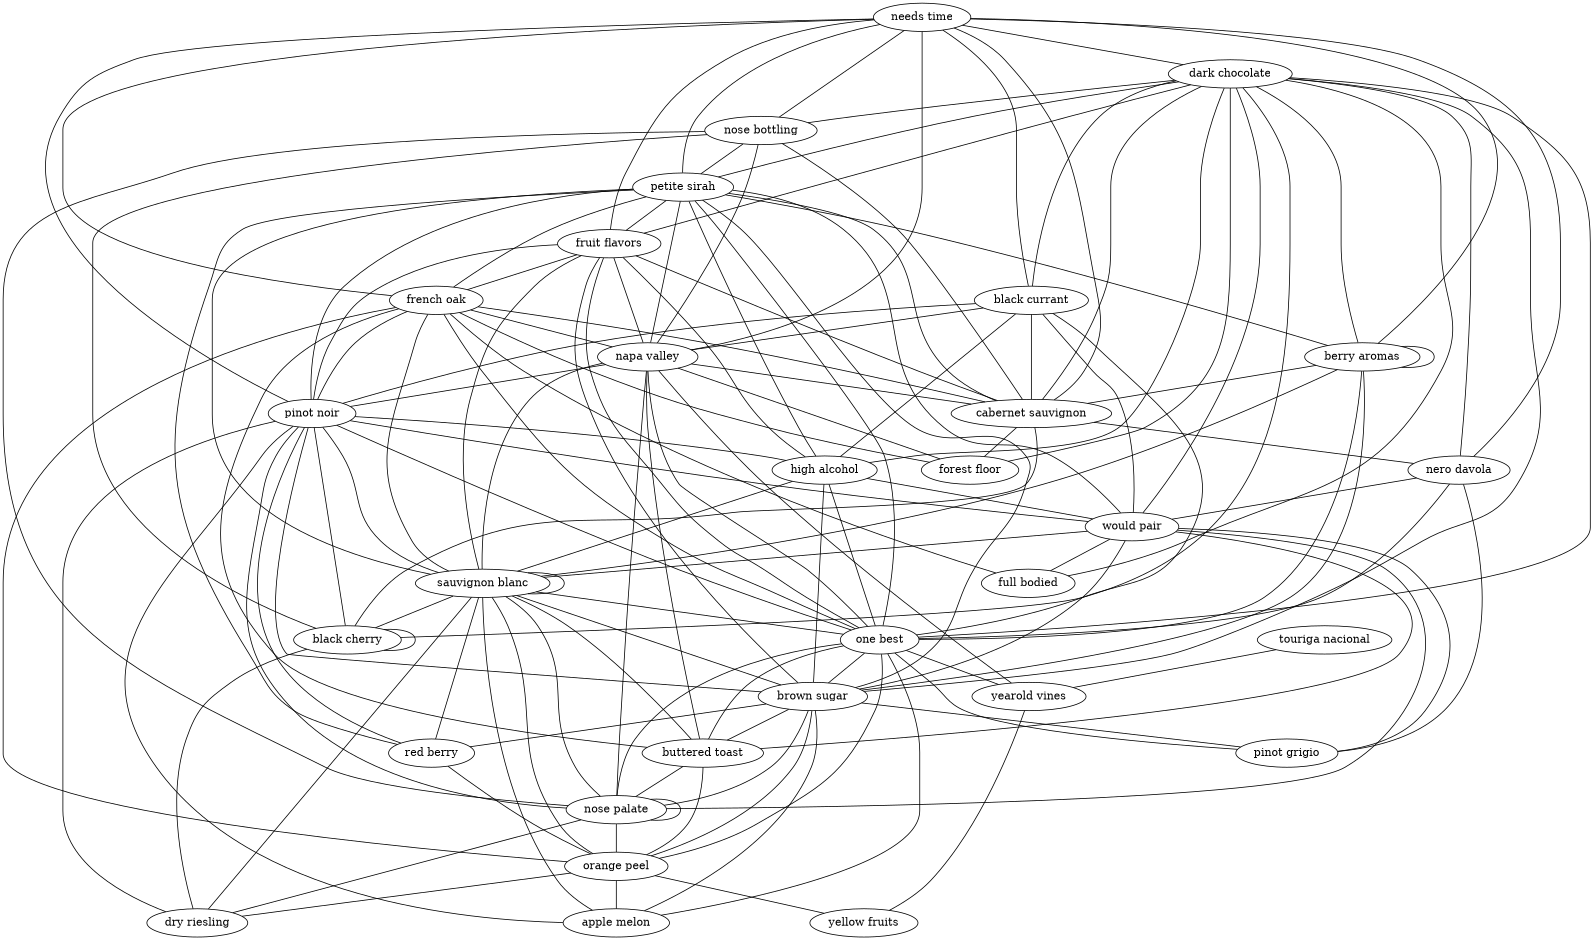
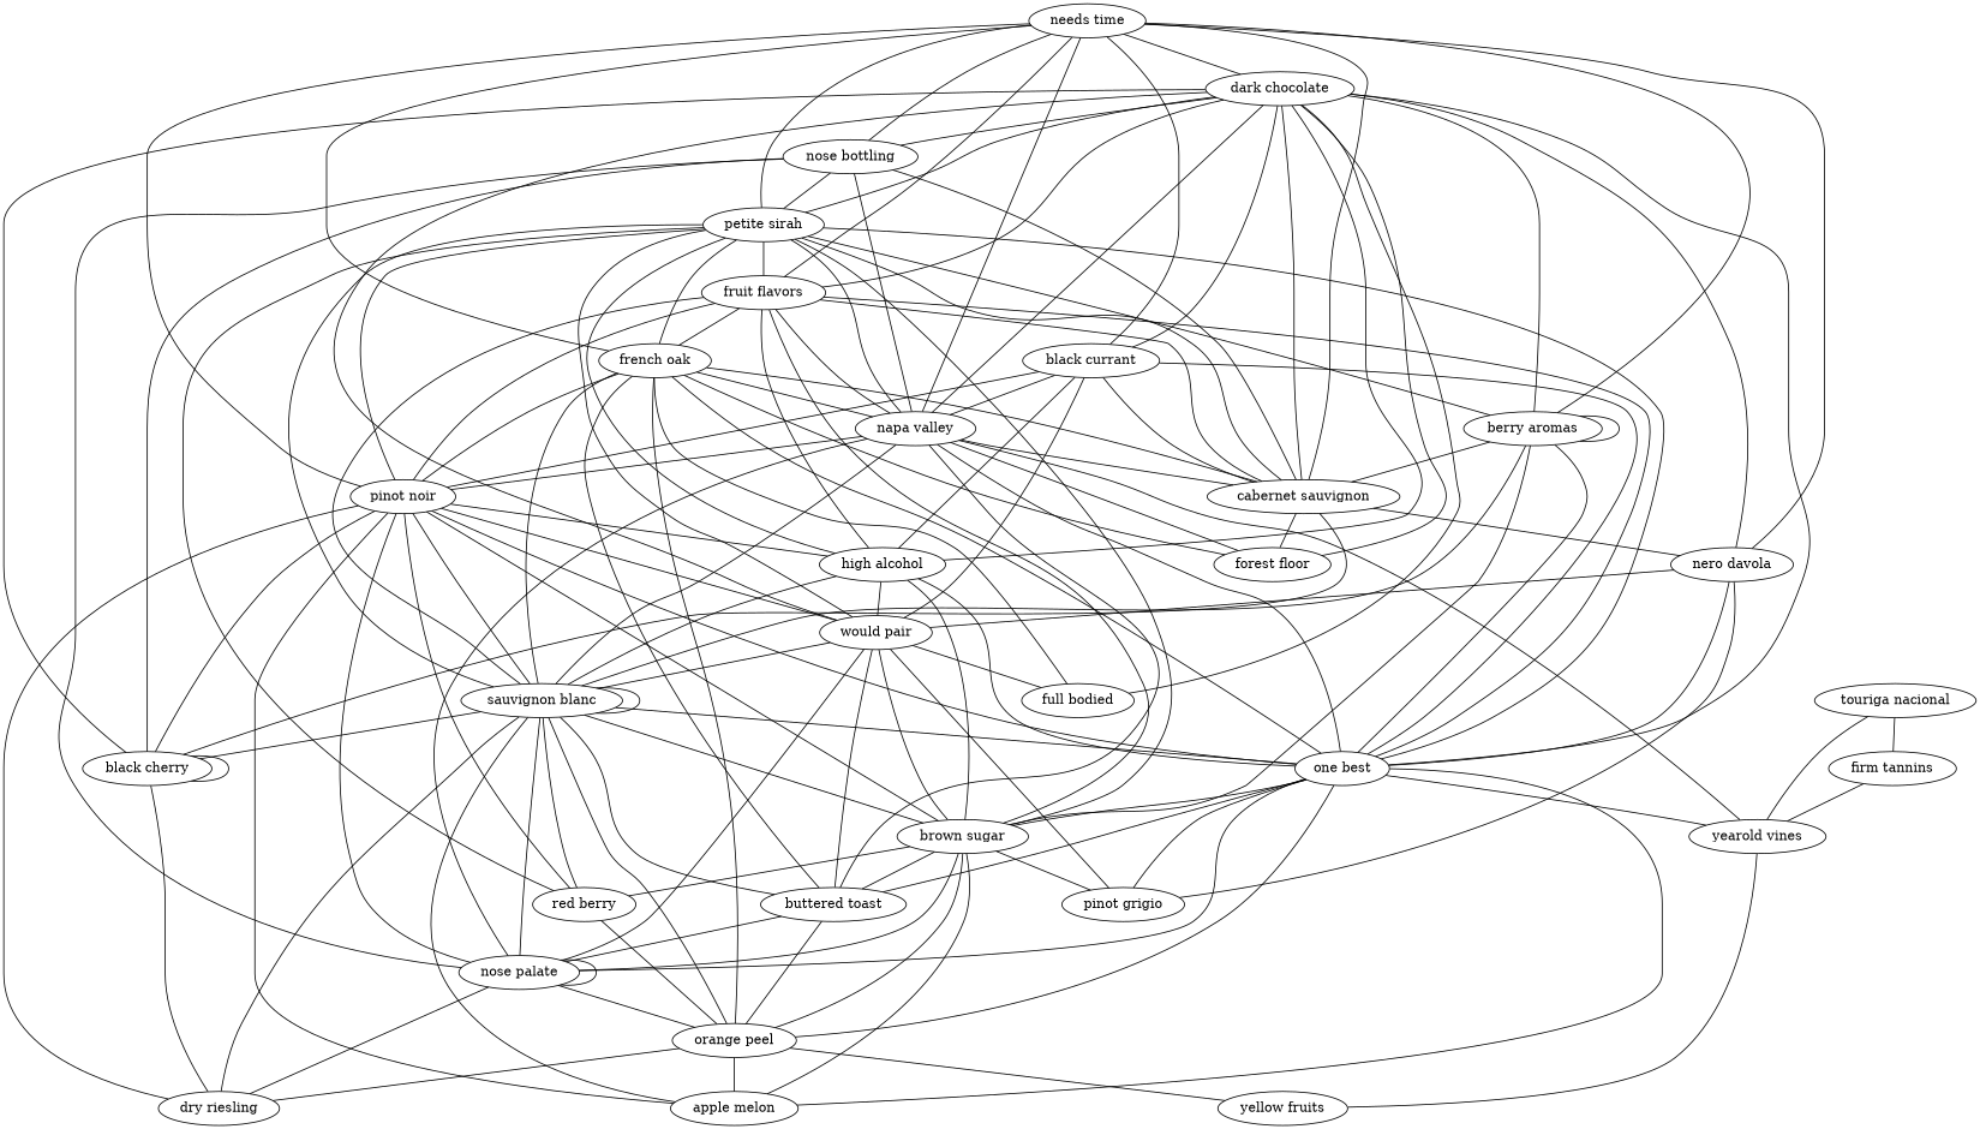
  graph {
    "needs time"
    "dark chocolate"
    "black currant"
    "nose bottling"
    "petite sirah"
    "fruit flavors"
    "french oak"
    "berry aromas"
    "napa valley"
    "pinot noir"
    "cabernet sauvignon"
    "nero davola"
    "high alcohol"
    "would pair"
    "one best"
    "forest floor"
    "full bodied"
    "black cherry"
    "nose palate"
    "sauvignon blanc"
    "brown sugar"
    "red berry"
    "buttered toast"
    "orange peel"
    "yearold vines"
    "dry riesling"
    "apple melon"
    "pinot grigio"
    "yellow fruits"
    "touriga nacional"
+   "firm tannins"
    "needs time" -- "dark chocolate"
    "needs time" -- "black currant"
    "needs time" -- "nose bottling"
    "needs time" -- "petite sirah"
    "needs time" -- "fruit flavors"
    "needs time" -- "french oak"
    "needs time" -- "berry aromas"
    "needs time" -- "napa valley"
    "needs time" -- "pinot noir"
    "needs time" -- "cabernet sauvignon"
    "needs time" -- "nero davola"
    "dark chocolate" -- "black currant"
    "dark chocolate" -- "nose bottling"
    "dark chocolate" -- "petite sirah"
    "dark chocolate" -- "fruit flavors"
    "dark chocolate" -- "berry aromas"
-   "dark chocolate" -- "brown sugar"
+   "dark chocolate" -- "napa valley"
    "dark chocolate" -- "cabernet sauvignon"
    "dark chocolate" -- "nero davola"
    "dark chocolate" -- "high alcohol"
    "dark chocolate" -- "would pair"
    "dark chocolate" -- "one best"
    "dark chocolate" -- "forest floor"
    "dark chocolate" -- "full bodied"
    "dark chocolate" -- "black cherry"
    "black currant" -- "napa valley"
    "black currant" -- "pinot noir"
    "black currant" -- "cabernet sauvignon"
    "black currant" -- "high alcohol"
    "black currant" -- "would pair"
    "black currant" -- "one best"
    "nose bottling" -- "petite sirah"
    "nose bottling" -- "napa valley"
    "nose bottling" -- "cabernet sauvignon"
    "nose bottling" -- "black cherry"
    "nose bottling" -- "nose palate"
    "petite sirah" -- "fruit flavors"
    "petite sirah" -- "french oak"
    "petite sirah" -- "berry aromas"
    "petite sirah" -- "napa valley"
    "petite sirah" -- "pinot noir"
    "petite sirah" -- "cabernet sauvignon"
    "petite sirah" -- "high alcohol"
    "petite sirah" -- "would pair"
    "petite sirah" -- "one best"
    "petite sirah" -- "sauvignon blanc"
    "petite sirah" -- "brown sugar"
    "petite sirah" -- "red berry"
    "fruit flavors" -- "french oak"
    "fruit flavors" -- "napa valley"
    "fruit flavors" -- "pinot noir"
    "fruit flavors" -- "cabernet sauvignon"
    "fruit flavors" -- "high alcohol"
    "fruit flavors" -- "one best"
    "fruit flavors" -- "sauvignon blanc"
    "fruit flavors" -- "brown sugar"
    "french oak" -- "napa valley"
    "french oak" -- "pinot noir"
    "french oak" -- "cabernet sauvignon"
    "french oak" -- "one best"
    "french oak" -- "forest floor"
    "french oak" -- "full bodied"
    "french oak" -- "sauvignon blanc"
    "french oak" -- "buttered toast"
    "french oak" -- "orange peel"
    "berry aromas" -- "berry aromas"
    "berry aromas" -- "cabernet sauvignon"
    "berry aromas" -- "one best"
    "berry aromas" -- "sauvignon blanc"
    "berry aromas" -- "brown sugar"
    "napa valley" -- "pinot noir"
    "napa valley" -- "cabernet sauvignon"
    "napa valley" -- "one best"
    "napa valley" -- "forest floor"
    "napa valley" -- "nose palate"
    "napa valley" -- "sauvignon blanc"
    "napa valley" -- "buttered toast"
    "napa valley" -- "yearold vines"
    "pinot noir" -- "high alcohol"
    "pinot noir" -- "would pair"
    "pinot noir" -- "one best"
    "pinot noir" -- "black cherry"
    "pinot noir" -- "nose palate"
    "pinot noir" -- "sauvignon blanc"
    "pinot noir" -- "brown sugar"
    "pinot noir" -- "red berry"
    "pinot noir" -- "dry riesling"
    "pinot noir" -- "apple melon"
    "cabernet sauvignon" -- "nero davola"
    "cabernet sauvignon" -- "forest floor"
    "cabernet sauvignon" -- "black cherry"
    "nero davola" -- "would pair"
    "nero davola" -- "one best"
    "nero davola" -- "pinot grigio"
    "high alcohol" -- "would pair"
    "high alcohol" -- "one best"
    "high alcohol" -- "sauvignon blanc"
    "high alcohol" -- "brown sugar"
    "would pair" -- "full bodied"
    "would pair" -- "nose palate"
    "would pair" -- "sauvignon blanc"
    "would pair" -- "brown sugar"
    "would pair" -- "buttered toast"
    "would pair" -- "pinot grigio"
    "one best" -- "nose palate"
    "one best" -- "brown sugar"
    "one best" -- "buttered toast"
    "one best" -- "orange peel"
    "one best" -- "yearold vines"
    "one best" -- "apple melon"
    "one best" -- "pinot grigio"
    "black cherry" -- "black cherry"
    "black cherry" -- "dry riesling"
    "nose palate" -- "nose palate"
    "nose palate" -- "orange peel"
    "nose palate" -- "dry riesling"
    "sauvignon blanc" -- "one best"
    "sauvignon blanc" -- "black cherry"
    "sauvignon blanc" -- "nose palate"
    "sauvignon blanc" -- "sauvignon blanc"
    "sauvignon blanc" -- "brown sugar"
    "sauvignon blanc" -- "red berry"
    "sauvignon blanc" -- "buttered toast"
    "sauvignon blanc" -- "orange peel"
    "sauvignon blanc" -- "dry riesling"
    "sauvignon blanc" -- "apple melon"
    "brown sugar" -- "nose palate"
    "brown sugar" -- "red berry"
    "brown sugar" -- "buttered toast"
    "brown sugar" -- "orange peel"
    "brown sugar" -- "apple melon"
    "brown sugar" -- "pinot grigio"
    "red berry" -- "orange peel"
    "buttered toast" -- "nose palate"
    "buttered toast" -- "orange peel"
    "orange peel" -- "dry riesling"
    "orange peel" -- "apple melon"
    "orange peel" -- "yellow fruits"
    "yearold vines" -- "yellow fruits"
    "touriga nacional" -- "yearold vines"
+   "touriga nacional" -- "firm tannins"
+   "firm tannins" -- "yearold vines"
  }
